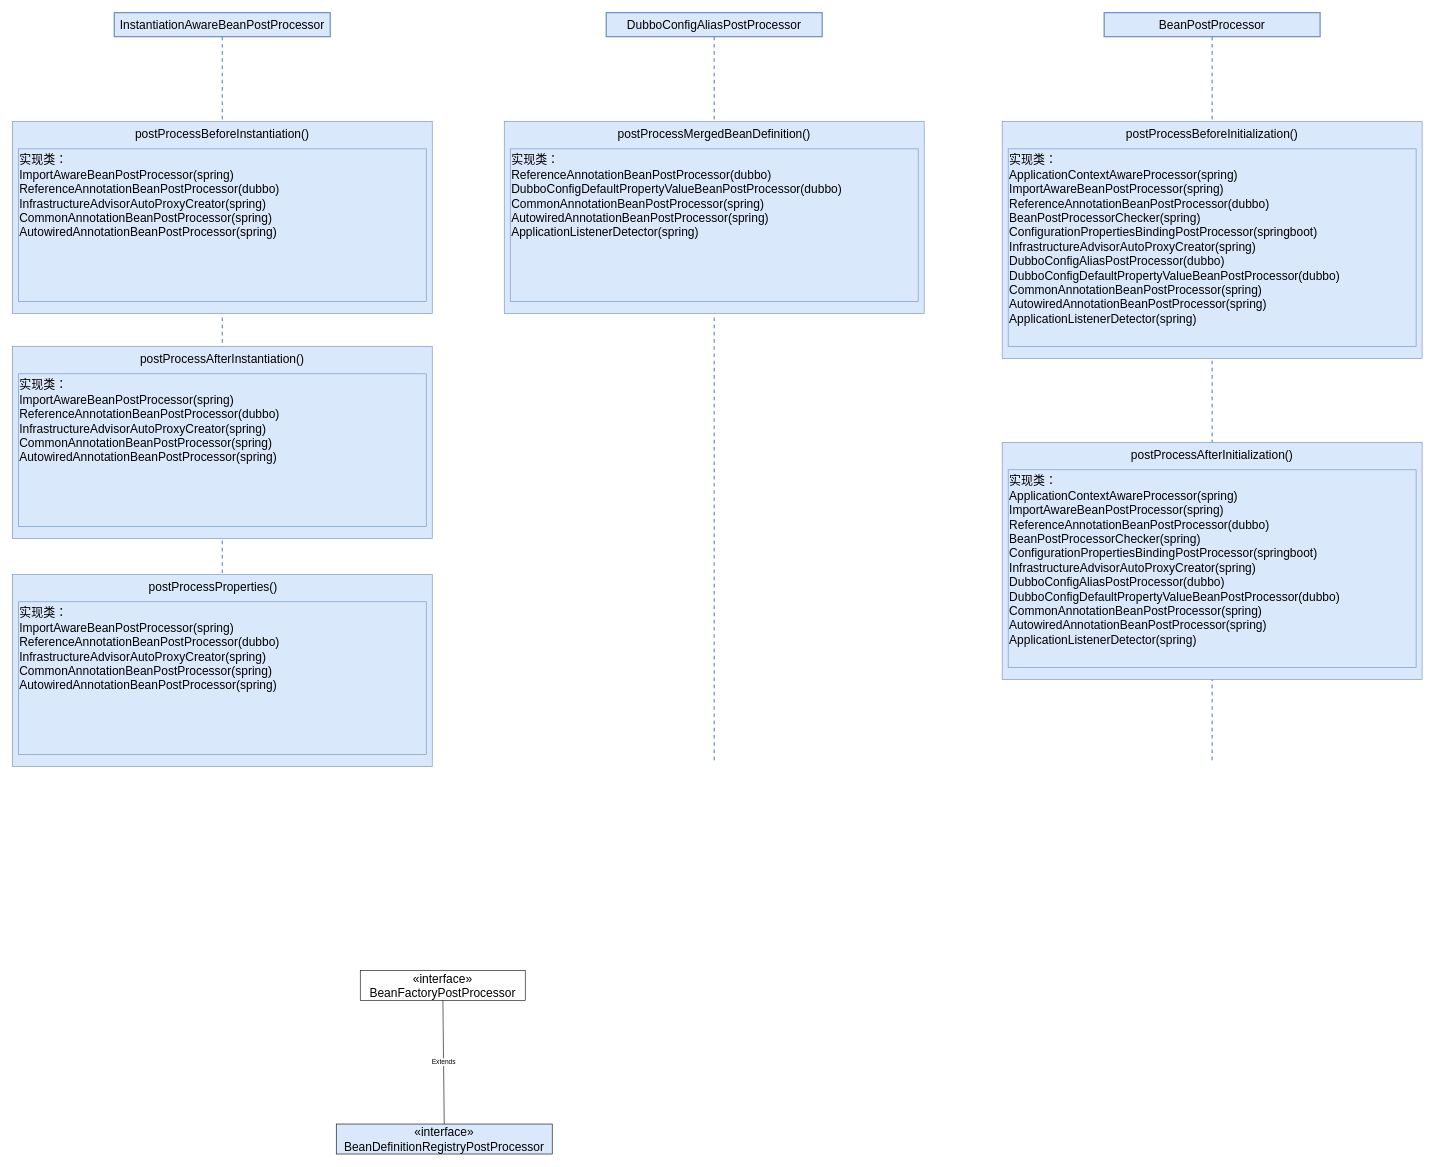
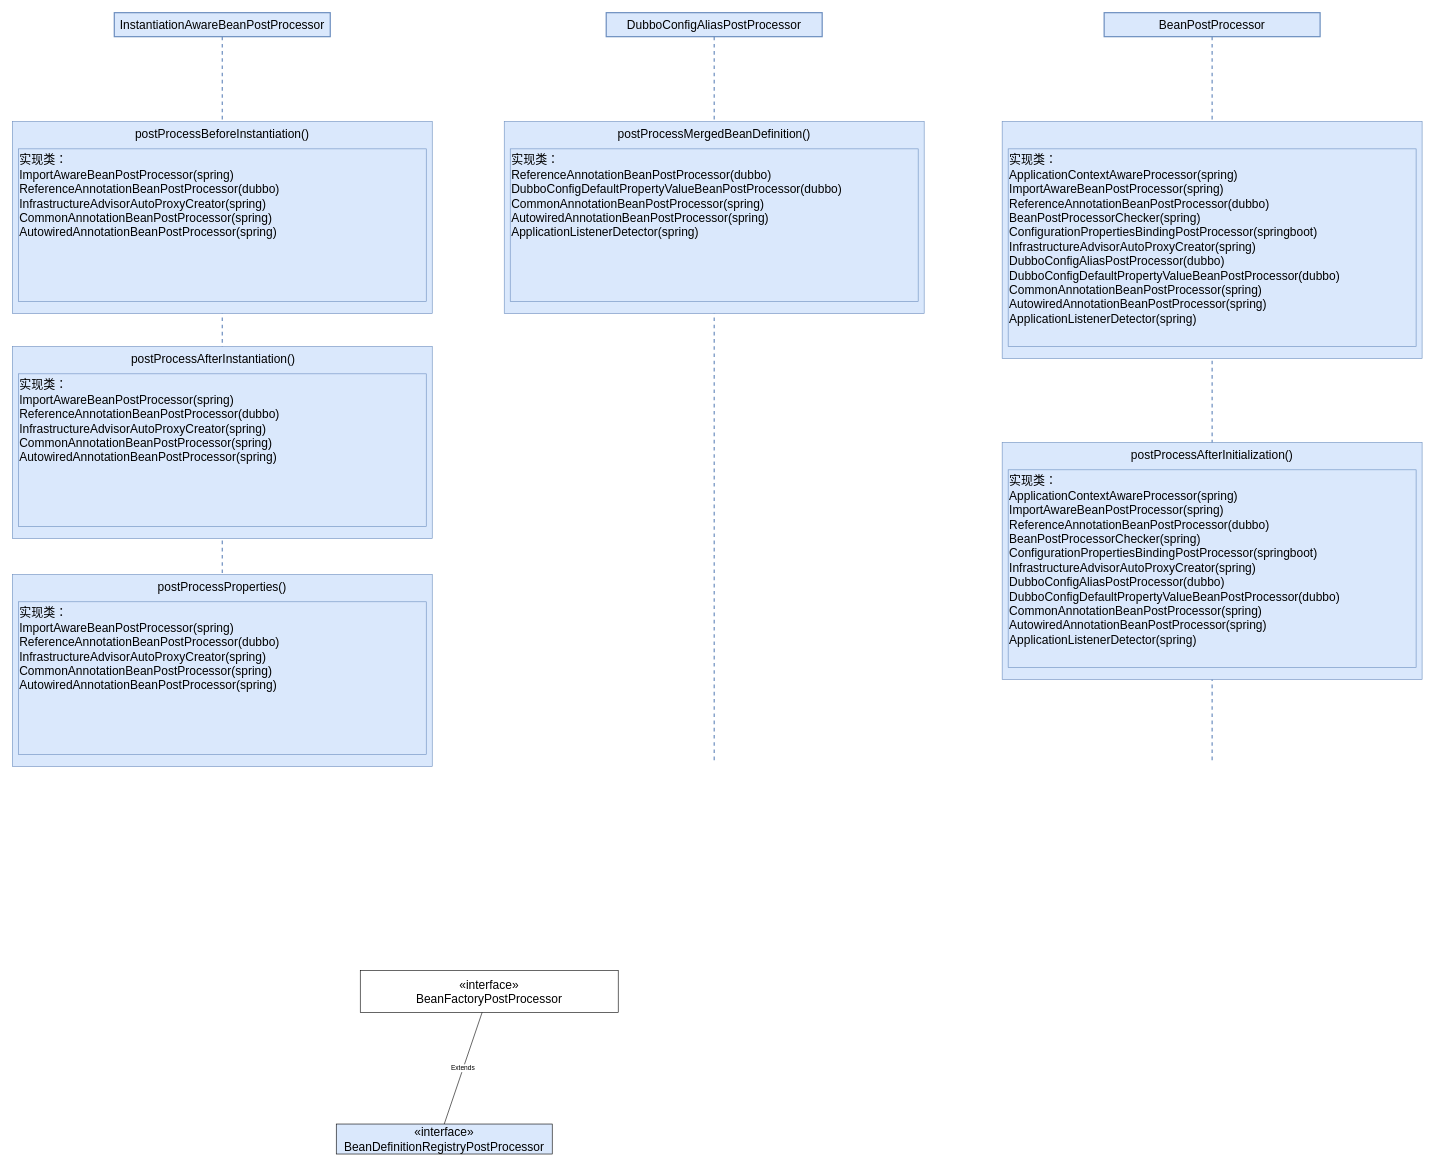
  <mxCell id="0" />
  <mxCell id="1" parent="0" />
  <mxCell id="2" value="InstantiationAwareBeanPostProcessor" style="shape=umlLifeline;perimeter=lifelinePerimeter;whiteSpace=wrap;html=1;container=1;dropTarget=0;collapsible=0;recursiveResize=0;outlineConnect=0;portConstraint=eastwest;newEdgeStyle={&quot;curved&quot;:0,&quot;rounded&quot;:0};fontSize=20;fillColor=#dae8fc;strokeColor=#6c8ebf;strokeWidth=2;" parent="1" vertex="1"><mxGeometry x="190" y="20.5" width="360" height="1250" as="geometry" /></mxCell>
  <mxCell id="3" value="" style="html=1;whiteSpace=wrap;fontSize=20;fillColor=#dae8fc;strokeColor=#6c8ebf;" parent="1" vertex="1"><mxGeometry x="20" y="202" width="700" height="320" as="geometry" /></mxCell>
  <mxCell id="4" value="&lt;span style=&quot;font-size: 20px;&quot;&gt;postProcessBeforeInstantiation()&lt;/span&gt;" style="text;html=1;align=center;verticalAlign=middle;whiteSpace=wrap;rounded=0;" parent="1" vertex="1"><mxGeometry x="210" y="207" width="320" height="30" as="geometry" /></mxCell>
  <mxCell id="5" value="实现类：&lt;div&gt;&lt;div&gt;ImportAwareBeanPostProcessor(spring)&lt;/div&gt;&lt;div&gt;ReferenceAnnotationBeanPostProcessor(dubbo)&lt;/div&gt;&lt;div&gt;InfrastructureAdvisorAutoProxyCreator(spring)&lt;/div&gt;&lt;div&gt;CommonAnnotationBeanPostProcessor(spring)&lt;/div&gt;&lt;div&gt;AutowiredAnnotationBeanPostProcessor(spring)&lt;/div&gt;&lt;/div&gt;" style="html=1;whiteSpace=wrap;fontSize=20;fillColor=#dae8fc;strokeColor=#6c8ebf;align=left;verticalAlign=top;" parent="1" vertex="1"><mxGeometry x="30" y="247.5" width="680" height="254.5" as="geometry" /></mxCell>
  <mxCell id="6" value="DubboConfigAliasPostProcessor" style="shape=umlLifeline;perimeter=lifelinePerimeter;whiteSpace=wrap;html=1;container=1;dropTarget=0;collapsible=0;recursiveResize=0;outlineConnect=0;portConstraint=eastwest;newEdgeStyle={&quot;curved&quot;:0,&quot;rounded&quot;:0};fontSize=20;fillColor=#dae8fc;strokeColor=#6c8ebf;strokeWidth=2;" parent="1" vertex="1"><mxGeometry x="1010" y="20.5" width="360" height="1250" as="geometry" /></mxCell>
  <mxCell id="7" value="" style="html=1;whiteSpace=wrap;fontSize=20;fillColor=#dae8fc;strokeColor=#6c8ebf;" parent="1" vertex="1"><mxGeometry x="840" y="202" width="700" height="320" as="geometry" /></mxCell>
  <mxCell id="8" value="&lt;span style=&quot;font-size: 20px;&quot;&gt;postProcessMergedBeanDefinition()&lt;/span&gt;" style="text;html=1;align=center;verticalAlign=middle;whiteSpace=wrap;rounded=0;" parent="1" vertex="1"><mxGeometry x="1030" y="207" width="320" height="30" as="geometry" /></mxCell>
  <mxCell id="9" value="实现类：&lt;div&gt;&lt;div&gt;ReferenceAnnotationBeanPostProcessor(dubbo)&lt;/div&gt;&lt;div&gt;DubboConfigDefaultPropertyValueBeanPostProcessor(dubbo)&lt;/div&gt;&lt;div&gt;CommonAnnotationBeanPostProcessor(spring)&lt;/div&gt;&lt;div&gt;AutowiredAnnotationBeanPostProcessor(spring)&lt;/div&gt;&lt;div&gt;ApplicationListenerDetector(spring)&lt;/div&gt;&lt;/div&gt;" style="html=1;whiteSpace=wrap;fontSize=20;fillColor=#dae8fc;strokeColor=#6c8ebf;align=left;verticalAlign=top;" parent="1" vertex="1"><mxGeometry x="850" y="247.5" width="680" height="254.5" as="geometry" /></mxCell>
  <mxCell id="10" value="BeanPostProcessor" style="shape=umlLifeline;perimeter=lifelinePerimeter;whiteSpace=wrap;html=1;container=1;dropTarget=0;collapsible=0;recursiveResize=0;outlineConnect=0;portConstraint=eastwest;newEdgeStyle={&quot;curved&quot;:0,&quot;rounded&quot;:0};fontSize=20;fillColor=#dae8fc;strokeColor=#6c8ebf;strokeWidth=2;" parent="1" vertex="1"><mxGeometry x="1840" y="20.5" width="360" height="1250" as="geometry" /></mxCell>
  <mxCell id="11" value="" style="html=1;whiteSpace=wrap;fontSize=20;fillColor=#dae8fc;strokeColor=#6c8ebf;" parent="1" vertex="1"><mxGeometry x="1670" y="202" width="700" height="395" as="geometry" /></mxCell>
- <mxCell id="12" value="&lt;span style=&quot;font-size: 20px;&quot;&gt;postProcessBeforeInitialization()&lt;/span&gt;" style="text;html=1;align=center;verticalAlign=middle;whiteSpace=wrap;rounded=0;" parent="1" vertex="1"><mxGeometry x="1860" y="207" width="320" height="30" as="geometry" /></mxCell>
  <mxCell id="13" value="实现类：&lt;div&gt;&lt;div&gt;ApplicationContextAwareProcessor(spring)&lt;/div&gt;&lt;div&gt;ImportAwareBeanPostProcessor(spring)&lt;/div&gt;&lt;div&gt;ReferenceAnnotationBeanPostProcessor(dubbo)&lt;/div&gt;&lt;div&gt;BeanPostProcessorChecker(spring)&lt;/div&gt;&lt;div&gt;ConfigurationPropertiesBindingPostProcessor(springboot)&lt;/div&gt;&lt;div&gt;InfrastructureAdvisorAutoProxyCreator(spring)&lt;/div&gt;&lt;div&gt;DubboConfigAliasPostProcessor(dubbo)&lt;/div&gt;&lt;div&gt;DubboConfigDefaultPropertyValueBeanPostProcessor(dubbo)&lt;/div&gt;&lt;div&gt;CommonAnnotationBeanPostProcessor(spring)&lt;/div&gt;&lt;div&gt;AutowiredAnnotationBeanPostProcessor(spring)&lt;/div&gt;&lt;div&gt;ApplicationListenerDetector(spring)&lt;/div&gt;&lt;/div&gt;" style="html=1;whiteSpace=wrap;fontSize=20;fillColor=#dae8fc;strokeColor=#6c8ebf;align=left;verticalAlign=top;" parent="1" vertex="1"><mxGeometry x="1680" y="247.5" width="680" height="329.5" as="geometry" /></mxCell>
  <mxCell id="14" value="" style="html=1;whiteSpace=wrap;fontSize=20;fillColor=#dae8fc;strokeColor=#6c8ebf;" parent="1" vertex="1"><mxGeometry x="1670" y="737" width="700" height="395" as="geometry" /></mxCell>
  <mxCell id="15" value="&lt;span style=&quot;font-size: 20px;&quot;&gt;postProcessAfterInitialization()&lt;/span&gt;" style="text;html=1;align=center;verticalAlign=middle;whiteSpace=wrap;rounded=0;" parent="1" vertex="1"><mxGeometry x="1860" y="742" width="320" height="30" as="geometry" /></mxCell>
  <mxCell id="16" value="实现类：&lt;div&gt;&lt;div&gt;ApplicationContextAwareProcessor(spring)&lt;/div&gt;&lt;div&gt;ImportAwareBeanPostProcessor(spring)&lt;/div&gt;&lt;div&gt;ReferenceAnnotationBeanPostProcessor(dubbo)&lt;/div&gt;&lt;div&gt;BeanPostProcessorChecker(spring)&lt;/div&gt;&lt;div&gt;ConfigurationPropertiesBindingPostProcessor(springboot)&lt;/div&gt;&lt;div&gt;InfrastructureAdvisorAutoProxyCreator(spring)&lt;/div&gt;&lt;div&gt;DubboConfigAliasPostProcessor(dubbo)&lt;/div&gt;&lt;div&gt;DubboConfigDefaultPropertyValueBeanPostProcessor(dubbo)&lt;/div&gt;&lt;div&gt;CommonAnnotationBeanPostProcessor(spring)&lt;/div&gt;&lt;div&gt;AutowiredAnnotationBeanPostProcessor(spring)&lt;/div&gt;&lt;div&gt;ApplicationListenerDetector(spring)&lt;/div&gt;&lt;/div&gt;" style="html=1;whiteSpace=wrap;fontSize=20;fillColor=#dae8fc;strokeColor=#6c8ebf;align=left;verticalAlign=top;" parent="1" vertex="1"><mxGeometry x="1680" y="782.5" width="680" height="329.5" as="geometry" /></mxCell>
  <mxCell id="17" value="" style="html=1;whiteSpace=wrap;fontSize=20;fillColor=#dae8fc;strokeColor=#6c8ebf;" parent="1" vertex="1"><mxGeometry x="20" y="577" width="700" height="320" as="geometry" /></mxCell>
- <mxCell id="18" value="&lt;span style=&quot;font-size: 20px;&quot;&gt;postProcessAfterInstantiation()&lt;/span&gt;" style="text;html=1;align=center;verticalAlign=middle;whiteSpace=wrap;rounded=0;" parent="1" vertex="1"><mxGeometry x="210" y="582" width="320" height="30" as="geometry" /></mxCell>
+ <mxCell id="18" value="&lt;span style=&quot;font-size: 20px;&quot;&gt;postProcessAfterInstantiation()&lt;/span&gt;" style="text;html=1;align=center;verticalAlign=middle;whiteSpace=wrap;rounded=0;" parent="1" vertex="1"><mxGeometry x="195" y="582" width="320" height="30" as="geometry" /></mxCell>
  <mxCell id="19" value="实现类：&lt;div&gt;&lt;div&gt;ImportAwareBeanPostProcessor(spring)&lt;/div&gt;&lt;div&gt;ReferenceAnnotationBeanPostProcessor(dubbo)&lt;/div&gt;&lt;div&gt;InfrastructureAdvisorAutoProxyCreator(spring)&lt;/div&gt;&lt;div&gt;CommonAnnotationBeanPostProcessor(spring)&lt;/div&gt;&lt;div&gt;AutowiredAnnotationBeanPostProcessor(spring)&lt;/div&gt;&lt;/div&gt;" style="html=1;whiteSpace=wrap;fontSize=20;fillColor=#dae8fc;strokeColor=#6c8ebf;align=left;verticalAlign=top;" parent="1" vertex="1"><mxGeometry x="30" y="622.5" width="680" height="254.5" as="geometry" /></mxCell>
  <mxCell id="20" value="" style="html=1;whiteSpace=wrap;fontSize=20;fillColor=#dae8fc;strokeColor=#6c8ebf;" parent="1" vertex="1"><mxGeometry x="20" y="957" width="700" height="320" as="geometry" /></mxCell>
- <mxCell id="21" value="&lt;span style=&quot;font-size: 20px;&quot;&gt;postProcessProperties()&lt;/span&gt;" style="text;html=1;align=center;verticalAlign=middle;whiteSpace=wrap;rounded=0;" parent="1" vertex="1"><mxGeometry x="195" y="962" width="320" height="30" as="geometry" /></mxCell>
+ <mxCell id="21" value="&lt;span style=&quot;font-size: 20px;&quot;&gt;postProcessProperties()&lt;/span&gt;" style="text;html=1;align=center;verticalAlign=middle;whiteSpace=wrap;rounded=0;" parent="1" vertex="1"><mxGeometry x="210" y="962" width="320" height="30" as="geometry" /></mxCell>
  <mxCell id="22" value="实现类：&lt;div&gt;&lt;div&gt;ImportAwareBeanPostProcessor(spring)&lt;/div&gt;&lt;div&gt;ReferenceAnnotationBeanPostProcessor(dubbo)&lt;/div&gt;&lt;div&gt;InfrastructureAdvisorAutoProxyCreator(spring)&lt;/div&gt;&lt;div&gt;CommonAnnotationBeanPostProcessor(spring)&lt;/div&gt;&lt;div&gt;AutowiredAnnotationBeanPostProcessor(spring)&lt;/div&gt;&lt;/div&gt;" style="html=1;whiteSpace=wrap;fontSize=20;fillColor=#dae8fc;strokeColor=#6c8ebf;align=left;verticalAlign=top;" parent="1" vertex="1"><mxGeometry x="30" y="1002.5" width="680" height="254.5" as="geometry" /></mxCell>
- <mxCell id="23" value="«interface»&lt;br&gt;BeanFactoryPostProcessor" style="html=1;whiteSpace=wrap;fontSize=20;" vertex="1" parent="1"><mxGeometry x="600" y="1617" width="275" height="50" as="geometry" /></mxCell>
+ <mxCell id="23" value="«interface»&lt;br&gt;BeanFactoryPostProcessor" style="html=1;whiteSpace=wrap;fontSize=20;" vertex="1" parent="1"><mxGeometry x="600" y="1617" width="430" height="70" as="geometry" /></mxCell>
  <mxCell id="24" value="«interface»&lt;br&gt;BeanDefinitionRegistryPostProcessor" style="html=1;whiteSpace=wrap;fontSize=20;fillColor=#dae8fc;" vertex="1" parent="1"><mxGeometry x="560" y="1873" width="360" height="50" as="geometry" /></mxCell>
  <mxCell id="25" value="Extends" style="endArrow=none;endSize=16;endFill=0;html=1;rounded=0;exitX=0.5;exitY=0;exitDx=0;exitDy=0;" edge="1" parent="1" source="24" target="23"><mxGeometry width="160" relative="1" as="geometry"><mxPoint x="580" y="1757" as="sourcePoint" /><mxPoint x="740" y="1757" as="targetPoint" /></mxGeometry></mxCell>
